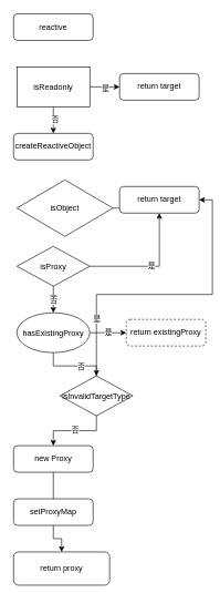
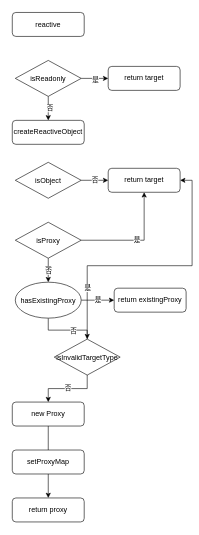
  <mxCell id="0" />
  <mxCell id="1" parent="0" />
  <mxCell id="2" value="reactive" style="rounded=1;whiteSpace=wrap;fontSize=12;glass=0;strokeWidth=1;shadow=0;" parent="1" vertex="1"><mxGeometry x="20" y="20" width="120" height="40" as="geometry" /></mxCell>
  <mxCell id="3" value="" style="edgeStyle=orthogonalEdgeStyle;rounded=0;orthogonalLoop=1;jettySize=auto;html=1;" parent="1" source="7" target="8" edge="1"><mxGeometry relative="1" as="geometry" /></mxCell>
  <mxCell id="4" value="是" style="edgeLabel;html=1;align=center;verticalAlign=middle;resizable=0;points=[];" parent="3" vertex="1" connectable="0"><mxGeometry x="0.001" y="-2" relative="1" as="geometry"><mxPoint as="offset" /></mxGeometry></mxCell>
  <mxCell id="5" value="" style="edgeStyle=orthogonalEdgeStyle;rounded=0;orthogonalLoop=1;jettySize=auto;html=1;" parent="1" source="7" target="9" edge="1"><mxGeometry relative="1" as="geometry" /></mxCell>
  <mxCell id="6" value="否" style="edgeLabel;html=1;align=center;verticalAlign=middle;resizable=0;points=[];" parent="5" vertex="1" connectable="0"><mxGeometry x="-0.042" y="2" relative="1" as="geometry"><mxPoint as="offset" /></mxGeometry></mxCell>
- <mxCell id="7" value="isReadonly" style="shadow=0;strokeWidth=1;glass=0;labelBackgroundColor=none;fontFamily=Helvetica;spacing=0;rounded=0;" parent="1" vertex="1"><mxGeometry x="25" y="100" width="110" height="60" as="geometry" /></mxCell>
+ <mxCell id="7" value="isReadonly" style="rhombus;rounded=0;shadow=0;strokeWidth=1;glass=0;labelBackgroundColor=none;fontFamily=Helvetica;spacing=0;" parent="1" vertex="1"><mxGeometry x="25" y="100" width="110" height="60" as="geometry" /></mxCell>
  <mxCell id="8" value="return target" style="rounded=1;whiteSpace=wrap;fontSize=12;glass=0;strokeWidth=1;shadow=0;" parent="1" vertex="1"><mxGeometry x="180" y="110" width="120" height="40" as="geometry" /></mxCell>
  <mxCell id="9" value="createReactiveObject" style="rounded=1;whiteSpace=wrap;fontSize=12;glass=0;strokeWidth=1;shadow=0;" parent="1" vertex="1"><mxGeometry x="20" y="200" width="120" height="40" as="geometry" /></mxCell>
  <mxCell id="10" value="否" style="edgeStyle=orthogonalEdgeStyle;rounded=0;orthogonalLoop=1;jettySize=auto;html=1;" parent="1" source="11" target="12" edge="1"><mxGeometry relative="1" as="geometry" /></mxCell>
- <mxCell id="11" value="isObject" style="rhombus;rounded=0;shadow=0;strokeWidth=1;glass=0;labelBackgroundColor=none;fontFamily=Helvetica;spacing=0;" parent="1" vertex="1"><mxGeometry x="25" y="270" width="145" height="85" as="geometry" /></mxCell>
+ <mxCell id="11" value="isObject" style="rhombus;rounded=0;shadow=0;strokeWidth=1;glass=0;labelBackgroundColor=none;fontFamily=Helvetica;spacing=0;" parent="1" vertex="1"><mxGeometry x="25" y="270" width="110" height="60" as="geometry" /></mxCell>
  <mxCell id="12" value="return target" style="rounded=1;whiteSpace=wrap;fontSize=12;glass=0;strokeWidth=1;shadow=0;" parent="1" vertex="1"><mxGeometry x="180" y="280" width="120" height="40" as="geometry" /></mxCell>
  <mxCell id="13" value="是" style="edgeStyle=orthogonalEdgeStyle;rounded=0;orthogonalLoop=1;jettySize=auto;html=1;entryX=0.5;entryY=1;entryDx=0;entryDy=0;" parent="1" source="16" target="12" edge="1"><mxGeometry relative="1" as="geometry" /></mxCell>
  <mxCell id="14" value="否" style="edgeStyle=orthogonalEdgeStyle;rounded=0;orthogonalLoop=1;jettySize=auto;html=1;" parent="1" source="16" target="20" edge="1"><mxGeometry relative="1" as="geometry" /></mxCell>
  <mxCell id="15" value="否" style="edgeLabel;html=1;align=center;verticalAlign=middle;resizable=0;points=[];" parent="14" vertex="1" connectable="0"><mxGeometry x="0.461" y="-2" relative="1" as="geometry"><mxPoint x="2" y="-9" as="offset" /></mxGeometry></mxCell>
  <mxCell id="16" value="isProxy" style="rhombus;rounded=0;shadow=0;strokeWidth=1;glass=0;labelBackgroundColor=none;fontFamily=Helvetica;spacing=0;" parent="1" vertex="1"><mxGeometry x="25" y="370" width="110" height="60" as="geometry" /></mxCell>
  <mxCell id="17" value="是" style="edgeStyle=orthogonalEdgeStyle;rounded=0;orthogonalLoop=1;jettySize=auto;html=1;" parent="1" source="20" target="21" edge="1"><mxGeometry relative="1" as="geometry" /></mxCell>
  <mxCell id="18" value="" style="edgeStyle=orthogonalEdgeStyle;rounded=0;orthogonalLoop=1;jettySize=auto;html=1;" edge="1" parent="1" source="20" target="26"><mxGeometry relative="1" as="geometry" /></mxCell>
  <mxCell id="19" value="否" style="edgeLabel;html=1;align=center;verticalAlign=middle;resizable=0;points=[];" vertex="1" connectable="0" parent="18"><mxGeometry x="0.212" relative="1" as="geometry"><mxPoint as="offset" /></mxGeometry></mxCell>
  <mxCell id="20" value="hasExistingProxy" style="ellipse;shadow=0;strokeWidth=1;glass=0;labelBackgroundColor=none;fontFamily=Helvetica;spacing=0;" parent="1" vertex="1"><mxGeometry x="25" y="470" width="110" height="60" as="geometry" /></mxCell>
- <mxCell id="21" value="return existingProxy" style="rounded=1;whiteSpace=wrap;fontSize=12;glass=0;strokeWidth=1;shadow=0;dashed=1;" parent="1" vertex="1"><mxGeometry x="190" y="480" width="120" height="40" as="geometry" /></mxCell>
+ <mxCell id="21" value="return existingProxy" style="rounded=1;whiteSpace=wrap;fontSize=12;glass=0;strokeWidth=1;shadow=0;" parent="1" vertex="1"><mxGeometry x="190" y="480" width="120" height="40" as="geometry" /></mxCell>
  <mxCell id="22" style="edgeStyle=orthogonalEdgeStyle;rounded=0;orthogonalLoop=1;jettySize=auto;html=1;entryX=1;entryY=0.5;entryDx=0;entryDy=0;" edge="1" parent="1" source="26" target="12"><mxGeometry relative="1" as="geometry" /></mxCell>
  <mxCell id="23" value="是" style="edgeLabel;html=1;align=center;verticalAlign=middle;resizable=0;points=[];" vertex="1" connectable="0" parent="22"><mxGeometry x="-0.626" relative="1" as="geometry"><mxPoint as="offset" /></mxGeometry></mxCell>
  <mxCell id="24" value="" style="edgeStyle=orthogonalEdgeStyle;rounded=0;orthogonalLoop=1;jettySize=auto;html=1;" edge="1" parent="1" source="26" target="28"><mxGeometry relative="1" as="geometry" /></mxCell>
  <mxCell id="25" value="否" style="edgeLabel;html=1;align=center;verticalAlign=middle;resizable=0;points=[];" vertex="1" connectable="0" parent="24"><mxGeometry x="0.003" y="-1" relative="1" as="geometry"><mxPoint as="offset" /></mxGeometry></mxCell>
  <mxCell id="26" value="isInvalidTargetType" style="rhombus;rounded=0;shadow=0;strokeWidth=1;glass=0;labelBackgroundColor=none;fontFamily=Helvetica;spacing=0;" parent="1" vertex="1"><mxGeometry x="90" y="565" width="110" height="60" as="geometry" /></mxCell>
  <mxCell id="27" value="" style="edgeStyle=orthogonalEdgeStyle;rounded=0;orthogonalLoop=1;jettySize=auto;html=1;endArrow=none;" edge="1" parent="1" source="28" target="30"><mxGeometry relative="1" as="geometry" /></mxCell>
  <mxCell id="28" value="new Proxy" style="rounded=1;whiteSpace=wrap;fontSize=12;glass=0;strokeWidth=1;shadow=0;" vertex="1" parent="1"><mxGeometry x="20" y="670" width="120" height="40" as="geometry" /></mxCell>
  <mxCell id="29" value="" style="edgeStyle=orthogonalEdgeStyle;rounded=0;orthogonalLoop=1;jettySize=auto;html=1;" edge="1" parent="1" source="30" target="31"><mxGeometry relative="1" as="geometry" /></mxCell>
  <mxCell id="30" value="setProxyMap" style="rounded=1;whiteSpace=wrap;fontSize=12;glass=0;strokeWidth=1;shadow=0;" vertex="1" parent="1"><mxGeometry x="20" y="750" width="120" height="40" as="geometry" /></mxCell>
- <mxCell id="31" value="return proxy" style="rounded=1;whiteSpace=wrap;fontSize=12;glass=0;strokeWidth=1;shadow=0;" vertex="1" parent="1"><mxGeometry x="20" y="830" width="145" height="50" as="geometry" /></mxCell>
+ <mxCell id="31" value="return proxy" style="rounded=1;whiteSpace=wrap;fontSize=12;glass=0;strokeWidth=1;shadow=0;" vertex="1" parent="1"><mxGeometry x="20" y="830" width="120" height="40" as="geometry" /></mxCell>
